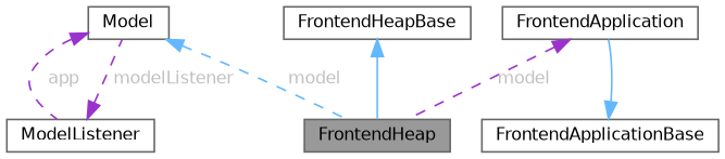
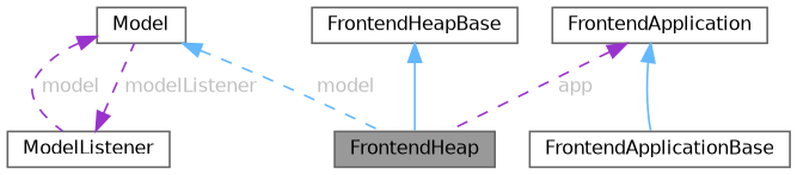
  digraph {
    node [color=gray40 fillcolor=white fontname=Helvetica fontsize=10 shape=box style=filled]
    edge [color=steelblue1 dir=back fontname=Helvetica fontsize=10 labelfontname=Helvetica labelfontsize=10 style=dashed fontcolor=grey]
    n1 [fillcolor=grey60 fontcolor=black height=0.2 label=FrontendHeap width=0.4]
    n2 [height=0.2 label=FrontendHeapBase width=0.4]
    n3 [height=0.2 label=Model width=0.4]
    n4 [height=0.2 label=ModelListener width=0.4]
    n5 [height=0.2 label=FrontendApplication width=0.4]
    n6 [height=0.2 label=FrontendApplicationBase width=0.4]
    n2 -> n1 [style=solid fontcolor=""]
    n3 -> n1 [label=" model"]
-   n3 -> n4 [color=darkorchid3 label=" app"]
+   n3 -> n4 [color=darkorchid3 label=" model"]
    n4 -> n3 [color=darkorchid3 label=" modelListener"]
-   n5 -> n1 [color=darkorchid3 label=" model"]
-   n6 -> n5 [style=solid fontcolor=""]
+   n5 -> n1 [color=darkorchid3 label=" app"]
+   n5 -> n6 [style=solid fontcolor=""]
  }
